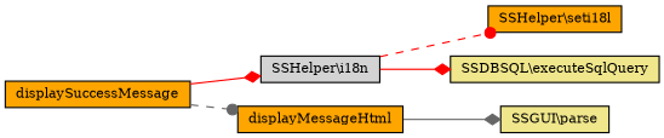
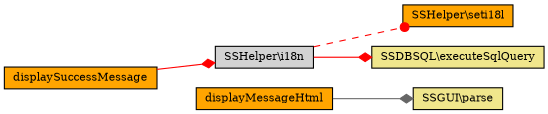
  digraph {
    rankdir=LR
    fontname="DejaVu Serif"
    node [color=black fillcolor=orange fontname="DejaVu Serif" fontsize=10 shape=record style=filled]
    edge [color=red fontname="DejaVu Serif" fontsize=10 labelfontname=Helvetica labelfontsize=10 style=solid arrowhead=diamond]
    n1 [fontcolor=black height=0.2 label=displaySuccessMessage width=0.4]
    n2 [fillcolor=lightgrey height=0.2 label="SSHelper\\i18n" width=0.4]
    n3 [height=0.2 label=displayMessageHtml width=0.4]
    n4 [height=0.2 label="SSHelper\\seti18l" width=0.4]
    n5 [fillcolor=khaki height=0.2 label="SSDBSQL\\executeSqlQuery" width=0.4]
    n6 [fillcolor=khaki height=0.2 label="SSGUI\\parse" width=0.4]
    n1 -> n2
-   n1 -> n3 [color=gray40 style=dashed arrowhead=dot]
    n2 -> n4 [style=dashed arrowhead=dot]
    n2 -> n5
    n3 -> n6 [color=gray40]
  }
